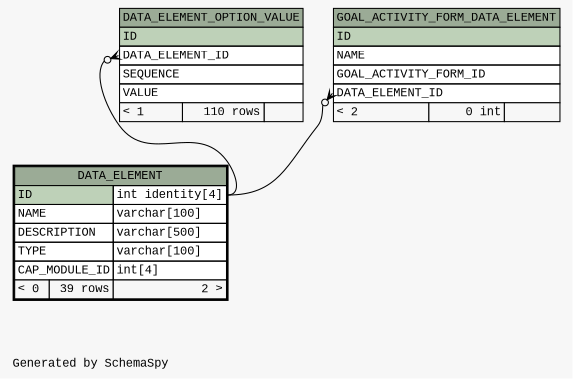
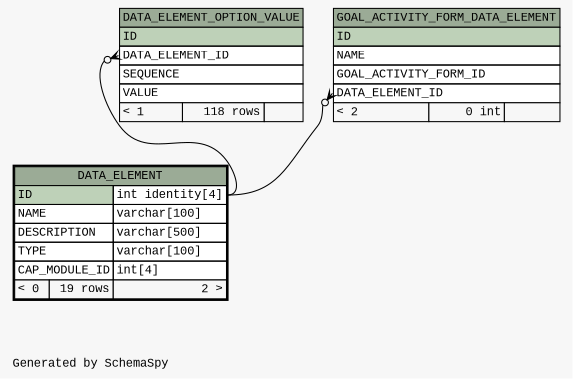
  digraph {
    bgcolor="#f7f7f7"
    fontname="Liberation Mono"
    fontsize=11
    label="\nGenerated by SchemaSpy"
    labeljust=l
    nodesep=0.18
    rankdir=TB
    ranksep=0.46
    node [fontname="Liberation Mono" fontsize=11 shape=plaintext]
    edge [arrowhead=none arrowsize=0.8 arrowtail=crowodot dir=back fontname="Liberation Mono" headport="ID.type:e" tailport="DATA_ELEMENT_ID:w"]
-   n1 [label=<     <TABLE BORDER="0" CELLBORDER="1" CELLSPACING="0" BGCOLOR="#ffffff">       <TR><TD COLSPAN="3" BGCOLOR="#9bab96" ALIGN="CENTER">DATA_ELEMENT_OPTION_VALUE</TD></TR>       <TR><TD PORT="ID" COLSPAN="3" BGCOLOR="#bed1b8" ALIGN="LEFT">ID</TD></TR>       <TR><TD PORT="DATA_ELEMENT_ID" COLSPAN="3" ALIGN="LEFT">DATA_ELEMENT_ID</TD></TR>       <TR><TD PORT="SEQUENCE" COLSPAN="3" ALIGN="LEFT">SEQUENCE</TD></TR>       <TR><TD PORT="VALUE" COLSPAN="3" ALIGN="LEFT">VALUE</TD></TR>       <TR><TD ALIGN="LEFT" BGCOLOR="#f7f7f7">&lt; 1</TD><TD ALIGN="RIGHT" BGCOLOR="#f7f7f7">110 rows</TD><TD ALIGN="RIGHT" BGCOLOR="#f7f7f7">  </TD></TR>     </TABLE>>]
-   n2 [label=<     <TABLE BORDER="2" CELLBORDER="1" CELLSPACING="0" BGCOLOR="#ffffff">       <TR><TD COLSPAN="3" BGCOLOR="#9bab96" ALIGN="CENTER">DATA_ELEMENT</TD></TR>       <TR><TD PORT="ID" COLSPAN="2" BGCOLOR="#bed1b8" ALIGN="LEFT">ID</TD><TD PORT="ID.type" ALIGN="LEFT">int identity[4]</TD></TR>       <TR><TD PORT="NAME" COLSPAN="2" ALIGN="LEFT">NAME</TD><TD PORT="NAME.type" ALIGN="LEFT">varchar[100]</TD></TR>       <TR><TD PORT="DESCRIPTION" COLSPAN="2" ALIGN="LEFT">DESCRIPTION</TD><TD PORT="DESCRIPTION.type" ALIGN="LEFT">varchar[500]</TD></TR>       <TR><TD PORT="TYPE" COLSPAN="2" ALIGN="LEFT">TYPE</TD><TD PORT="TYPE.type" ALIGN="LEFT">varchar[100]</TD></TR>       <TR><TD PORT="CAP_MODULE_ID" COLSPAN="2" ALIGN="LEFT">CAP_MODULE_ID</TD><TD PORT="CAP_MODULE_ID.type" ALIGN="LEFT">int[4]</TD></TR>       <TR><TD ALIGN="LEFT" BGCOLOR="#f7f7f7">&lt; 0</TD><TD ALIGN="RIGHT" BGCOLOR="#f7f7f7">39 rows</TD><TD ALIGN="RIGHT" BGCOLOR="#f7f7f7">2 &gt;</TD></TR>     </TABLE>>]
+   n1 [label=<     <TABLE BORDER="0" CELLBORDER="1" CELLSPACING="0" BGCOLOR="#ffffff">       <TR><TD COLSPAN="3" BGCOLOR="#9bab96" ALIGN="CENTER">DATA_ELEMENT_OPTION_VALUE</TD></TR>       <TR><TD PORT="ID" COLSPAN="3" BGCOLOR="#bed1b8" ALIGN="LEFT">ID</TD></TR>       <TR><TD PORT="DATA_ELEMENT_ID" COLSPAN="3" ALIGN="LEFT">DATA_ELEMENT_ID</TD></TR>       <TR><TD PORT="SEQUENCE" COLSPAN="3" ALIGN="LEFT">SEQUENCE</TD></TR>       <TR><TD PORT="VALUE" COLSPAN="3" ALIGN="LEFT">VALUE</TD></TR>       <TR><TD ALIGN="LEFT" BGCOLOR="#f7f7f7">&lt; 1</TD><TD ALIGN="RIGHT" BGCOLOR="#f7f7f7">118 rows</TD><TD ALIGN="RIGHT" BGCOLOR="#f7f7f7">  </TD></TR>     </TABLE>>]
+   n2 [label=<     <TABLE BORDER="2" CELLBORDER="1" CELLSPACING="0" BGCOLOR="#ffffff">       <TR><TD COLSPAN="3" BGCOLOR="#9bab96" ALIGN="CENTER">DATA_ELEMENT</TD></TR>       <TR><TD PORT="ID" COLSPAN="2" BGCOLOR="#bed1b8" ALIGN="LEFT">ID</TD><TD PORT="ID.type" ALIGN="LEFT">int identity[4]</TD></TR>       <TR><TD PORT="NAME" COLSPAN="2" ALIGN="LEFT">NAME</TD><TD PORT="NAME.type" ALIGN="LEFT">varchar[100]</TD></TR>       <TR><TD PORT="DESCRIPTION" COLSPAN="2" ALIGN="LEFT">DESCRIPTION</TD><TD PORT="DESCRIPTION.type" ALIGN="LEFT">varchar[500]</TD></TR>       <TR><TD PORT="TYPE" COLSPAN="2" ALIGN="LEFT">TYPE</TD><TD PORT="TYPE.type" ALIGN="LEFT">varchar[100]</TD></TR>       <TR><TD PORT="CAP_MODULE_ID" COLSPAN="2" ALIGN="LEFT">CAP_MODULE_ID</TD><TD PORT="CAP_MODULE_ID.type" ALIGN="LEFT">int[4]</TD></TR>       <TR><TD ALIGN="LEFT" BGCOLOR="#f7f7f7">&lt; 0</TD><TD ALIGN="RIGHT" BGCOLOR="#f7f7f7">19 rows</TD><TD ALIGN="RIGHT" BGCOLOR="#f7f7f7">2 &gt;</TD></TR>     </TABLE>>]
    n3 [label=<     <TABLE BORDER="0" CELLBORDER="1" CELLSPACING="0" BGCOLOR="#ffffff">       <TR><TD COLSPAN="3" BGCOLOR="#9bab96" ALIGN="CENTER">GOAL_ACTIVITY_FORM_DATA_ELEMENT</TD></TR>       <TR><TD PORT="ID" COLSPAN="3" BGCOLOR="#bed1b8" ALIGN="LEFT">ID</TD></TR>       <TR><TD PORT="NAME" COLSPAN="3" ALIGN="LEFT">NAME</TD></TR>       <TR><TD PORT="GOAL_ACTIVITY_FORM_ID" COLSPAN="3" ALIGN="LEFT">GOAL_ACTIVITY_FORM_ID</TD></TR>       <TR><TD PORT="DATA_ELEMENT_ID" COLSPAN="3" ALIGN="LEFT">DATA_ELEMENT_ID</TD></TR>       <TR><TD ALIGN="LEFT" BGCOLOR="#f7f7f7">&lt; 2</TD><TD ALIGN="RIGHT" BGCOLOR="#f7f7f7">0 int</TD><TD ALIGN="RIGHT" BGCOLOR="#f7f7f7">  </TD></TR>     </TABLE>>]
    n1 -> n2
    n3 -> n2
  }
